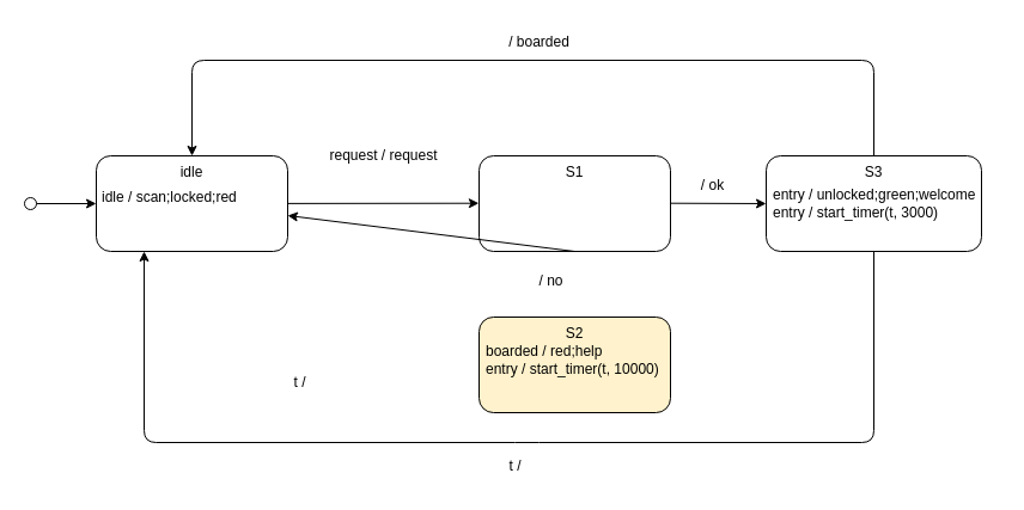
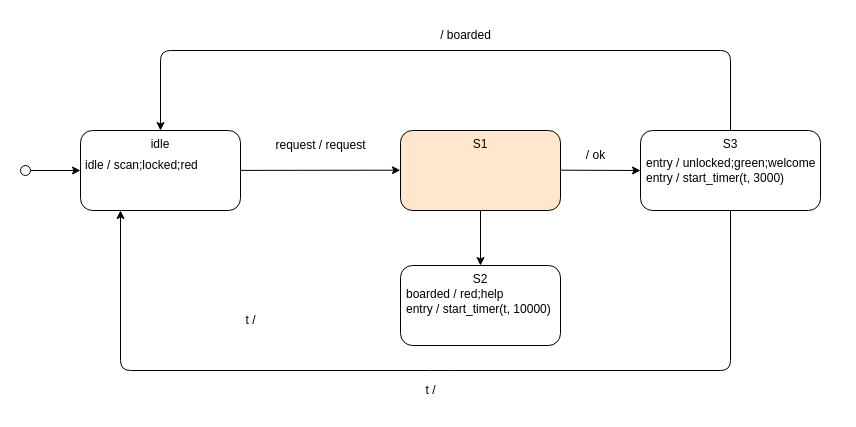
  <mxCell id="0" />
  <mxCell id="1" parent="0" />
  <mxCell id="2" style="edgeStyle=none;html=1;entryX=-0.001;entryY=0.49;entryDx=0;entryDy=0;entryPerimeter=0;" parent="1" source="3" edge="1"><mxGeometry relative="1" as="geometry"><mxPoint x="399.85" y="169.7" as="targetPoint" /></mxGeometry></mxCell>
  <mxCell id="3" value="idle" style="rounded=1;whiteSpace=wrap;html=1;verticalAlign=top;" parent="1" vertex="1"><mxGeometry x="80" y="130" width="160" height="80" as="geometry" /></mxCell>
- <mxCell id="4" value="request / request" style="text;html=1;align=center;verticalAlign=middle;resizable=0;points=[];autosize=1;strokeColor=none;fillColor=none;" parent="1" vertex="1"><mxGeometry x="265" y="115" width="110" height="30" as="geometry" /></mxCell>
+ <mxCell id="4" value="request / request" style="text;html=1;align=center;verticalAlign=middle;resizable=0;points=[];autosize=1;strokeColor=none;fillColor=none;" parent="1" vertex="1"><mxGeometry x="265" y="130" width="110" height="30" as="geometry" /></mxCell>
  <mxCell id="5" value="idle / scan;locked;red" style="text;html=1;align=left;verticalAlign=middle;resizable=0;points=[];autosize=1;strokeColor=none;fillColor=none;" parent="1" vertex="1"><mxGeometry x="83" y="150" width="140" height="30" as="geometry" /></mxCell>
  <mxCell id="6" style="edgeStyle=none;html=1;entryX=0;entryY=0.5;entryDx=0;entryDy=0;fontColor=#FFFFFF;" parent="1" source="7" target="3" edge="1"><mxGeometry relative="1" as="geometry"><mxPoint x="0" y="225" as="targetPoint" /></mxGeometry></mxCell>
  <mxCell id="7" value="" style="ellipse;whiteSpace=wrap;html=1;aspect=fixed;" parent="1" vertex="1"><mxGeometry x="20" y="165" width="10" height="10" as="geometry" /></mxCell>
- <mxCell id="8" value="S1" style="rounded=1;whiteSpace=wrap;html=1;verticalAlign=top;" vertex="1" parent="1"><mxGeometry x="400" y="130" width="160" height="80" as="geometry" /></mxCell>
- <mxCell id="9" value="S2" style="rounded=1;whiteSpace=wrap;html=1;verticalAlign=top;fillColor=#fff2cc;" vertex="1" parent="1"><mxGeometry x="400" y="265" width="160" height="80" as="geometry" /></mxCell>
+ <mxCell id="8" value="S1" style="rounded=1;whiteSpace=wrap;html=1;verticalAlign=top;fillColor=#ffe6cc;" vertex="1" parent="1"><mxGeometry x="400" y="130" width="160" height="80" as="geometry" /></mxCell>
+ <mxCell id="9" value="S2" style="rounded=1;whiteSpace=wrap;html=1;verticalAlign=top;" vertex="1" parent="1"><mxGeometry x="400" y="265" width="160" height="80" as="geometry" /></mxCell>
  <mxCell id="10" style="edgeStyle=none;html=1;" edge="1" parent="1"><mxGeometry relative="1" as="geometry"><mxPoint x="640" as="targetPoint" y="170" /><mxPoint x="560" y="169.7" as="sourcePoint" /></mxGeometry></mxCell>
- <mxCell id="11" style="edgeStyle=none;html=1;exitX=0.5;exitY=1;exitDx=0;exitDy=0;" edge="1" parent="1" source="8" target="3"><mxGeometry relative="1" as="geometry"><mxPoint x="629.85" y="230" as="targetPoint" /><mxPoint x="470" y="230.2" as="sourcePoint" /></mxGeometry></mxCell>
+ <mxCell id="11" style="edgeStyle=none;html=1;entryX=0.5;entryY=0;entryDx=0;entryDy=0;exitX=0.5;exitY=1;exitDx=0;exitDy=0;" edge="1" parent="1" source="8" target="9"><mxGeometry relative="1" as="geometry"><mxPoint x="629.85" y="230" as="targetPoint" /><mxPoint x="470" y="230.2" as="sourcePoint" /></mxGeometry></mxCell>
  <mxCell id="12" value="/ ok" style="text;html=1;align=center;verticalAlign=middle;resizable=0;points=[];autosize=1;strokeColor=none;fillColor=none;" vertex="1" parent="1"><mxGeometry x="575" y="140" width="40" height="30" as="geometry" /></mxCell>
- <mxCell id="13" value="/ no" style="text;html=1;align=center;verticalAlign=middle;resizable=0;points=[];autosize=1;strokeColor=none;fillColor=none;" vertex="1" parent="1"><mxGeometry x="440" y="220" width="40" height="30" as="geometry" /></mxCell>
  <mxCell id="14" value="boarded / red;help&lt;br&gt;entry / start_timer(t, 10000)" style="text;html=1;align=left;verticalAlign=middle;resizable=0;points=[];autosize=1;strokeColor=none;fillColor=none;" vertex="1" parent="1"><mxGeometry x="404" y="281" width="170" height="40" as="geometry" /></mxCell>
  <mxCell id="15" value="t /" style="text;html=1;align=center;verticalAlign=middle;resizable=0;points=[];autosize=1;strokeColor=none;fillColor=none;" vertex="1" parent="1"><mxGeometry x="235" y="305" width="30" height="30" as="geometry" /></mxCell>
  <mxCell id="16" value="S3" style="rounded=1;whiteSpace=wrap;html=1;verticalAlign=top;" vertex="1" parent="1"><mxGeometry x="640" y="130" width="180" height="80" as="geometry" /></mxCell>
  <mxCell id="17" value="entry / unlocked;green;welcome&lt;br&gt;entry / start_timer(t, 3000)" style="text;html=1;align=left;verticalAlign=middle;resizable=0;points=[];autosize=1;strokeColor=none;fillColor=none;" vertex="1" parent="1"><mxGeometry x="644" y="150" width="190" height="40" as="geometry" /></mxCell>
  <mxCell id="18" value="" style="endArrow=classic;html=1;exitX=0.5;exitY=0;exitDx=0;exitDy=0;entryX=0.5;entryY=0;entryDx=0;entryDy=0;" edge="1" parent="1" source="16" target="3"><mxGeometry width="50" height="50" relative="1" as="geometry"><mxPoint x="720" y="120" as="sourcePoint" /><mxPoint x="70" y="40" as="targetPoint" /><Array as="points"><mxPoint x="730" y="50" /><mxPoint x="160" y="50" /></Array></mxGeometry></mxCell>
- <mxCell id="19" value="/ boarded" style="text;html=1;align=center;verticalAlign=middle;resizable=0;points=[];autosize=1;strokeColor=none;fillColor=none;" vertex="1" parent="1"><mxGeometry x="415" y="20" width="70" height="30" as="geometry" /></mxCell>
+ <mxCell id="19" value="/ boarded" style="text;html=1;align=center;verticalAlign=middle;resizable=0;points=[];autosize=1;strokeColor=none;fillColor=none;" vertex="1" parent="1"><mxGeometry x="430" y="20" width="70" height="30" as="geometry" /></mxCell>
  <mxCell id="20" style="edgeStyle=none;html=1;entryX=0.25;entryY=1;entryDx=0;entryDy=0;exitX=0.5;exitY=1;exitDx=0;exitDy=0;" edge="1" parent="1" source="16" target="3"><mxGeometry relative="1" as="geometry"><mxPoint x="160" y="305" as="targetPoint" /><mxPoint x="400" y="400" as="sourcePoint" /><Array as="points"><mxPoint x="730" y="370" /><mxPoint x="440" y="370" /><mxPoint x="120" y="370" /></Array></mxGeometry></mxCell>
  <mxCell id="21" value="t /" style="text;html=1;align=center;verticalAlign=middle;resizable=0;points=[];autosize=1;strokeColor=none;fillColor=none;" vertex="1" parent="1"><mxGeometry x="415" y="375" width="30" height="30" as="geometry" /></mxCell>
